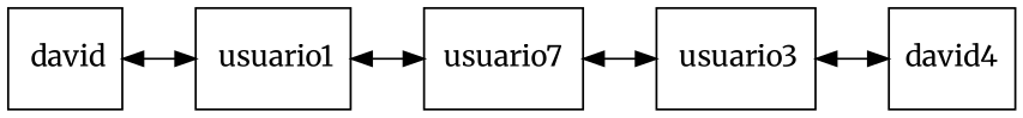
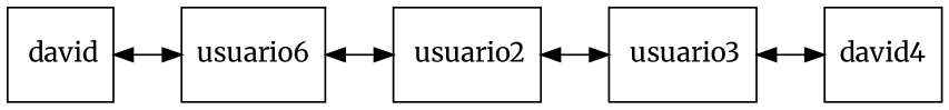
  digraph {
    fontname=Merriweather
    nodesep=0.5
    ranksep=2
    node [color=black fillcolor=white fontname=Merriweather shape=box]
    edge [dir=both fontname=Merriweather]
    n1 [height=0.7 label=" david" width=0.7]
-   n2 [height=0.7 label=" usuario1" width=0.7]
-   n3 [height=0.7 label=usuario7 width=0.7]
+   n2 [height=0.7 label=usuario6 width=0.7]
+   n3 [height=0.7 label=" usuario2" width=0.7]
    n4 [height=0.7 label=" usuario3" width=0.7]
    n5 [height=0.7 label=david4 width=0.7]
    subgraph sub_1 {
      rank=same
      n1
      n2
      n3
      n4
      n5
    }
    n1 -> n2
    n2 -> n3
    n3 -> n4
    n4 -> n5
  }
